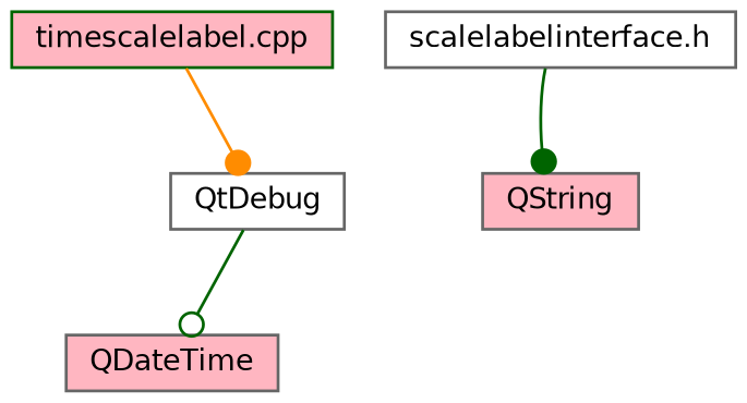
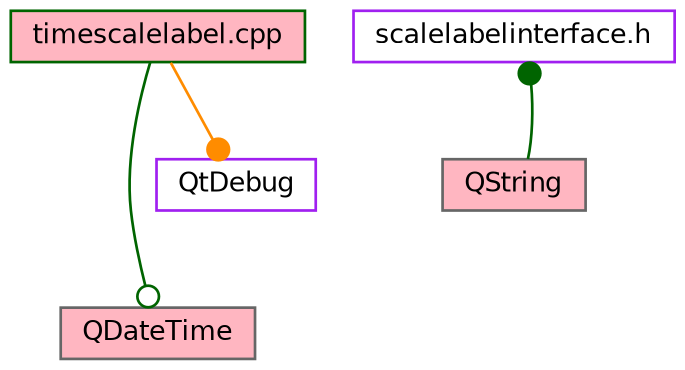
  digraph {
    node [color=gray40 fillcolor=lightpink fontname=Helvetica fontsize=10 shape=box style=filled]
    edge [arrowhead=dot color=darkgreen fontname=Helvetica fontsize=10 labelfontname=Helvetica labelfontsize=10 style=solid]
    n1 [color=darkgreen fontcolor=black height=0.2 label="timescalelabel.cpp" width=0.4]
    n2 [height=0.2 label=QDateTime width=0.4]
-   n3 [fillcolor=white height=0.2 label=QtDebug width=0.4]
-   n4 [fillcolor=white height=0.2 label="scalelabelinterface.h" width=0.4]
+   n3 [color=purple fillcolor=white height=0.2 label=QtDebug width=0.4]
+   n4 [color=purple fillcolor=white height=0.2 label="scalelabelinterface.h" width=0.4]
    n5 [height=0.2 label=QString width=0.4]
-   n3 -> n2 [arrowhead=odot]
+   n1 -> n2 [arrowhead=odot]
    n1 -> n3 [color=darkorange]
-   n4 -> n5
+   n5 -> n4
  }
